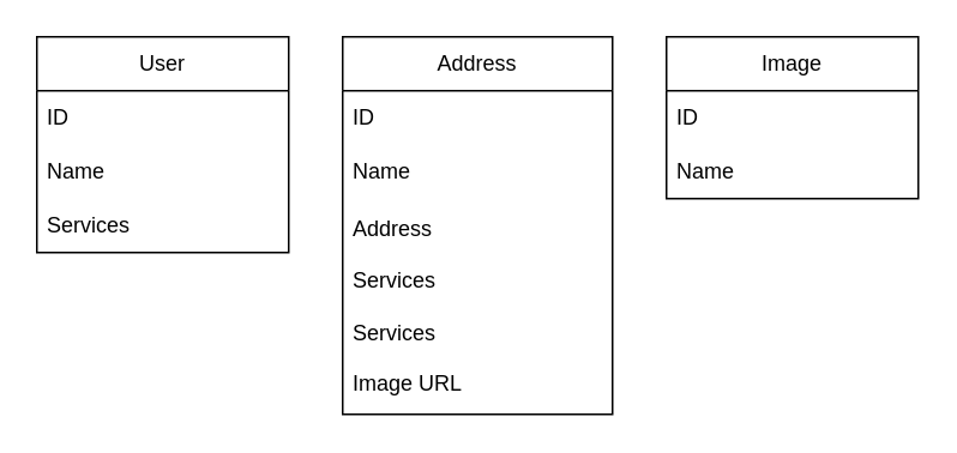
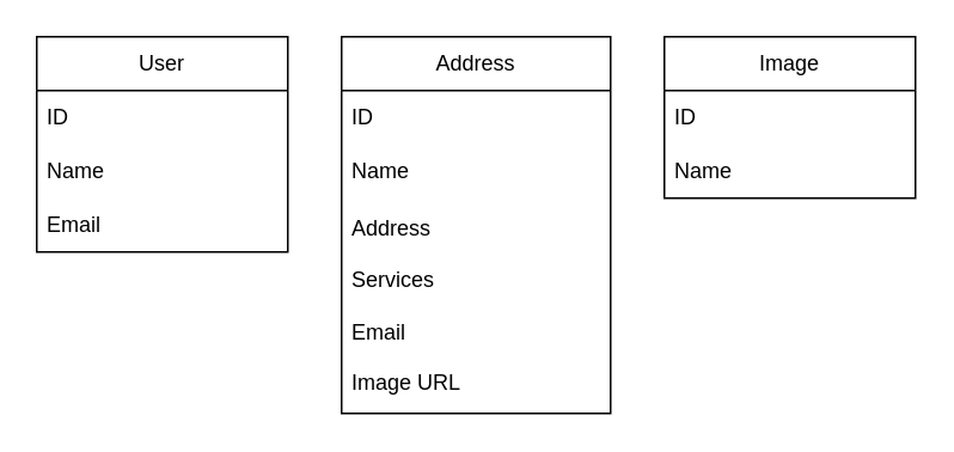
  <mxCell id="0" />
  <mxCell id="1" parent="0" />
  <mxCell id="2" value="&lt;font style=&quot;vertical-align: inherit;&quot;&gt;&lt;font style=&quot;vertical-align: inherit;&quot;&gt;User&lt;/font&gt;&lt;/font&gt;" style="swimlane;fontStyle=0;childLayout=stackLayout;horizontal=1;startSize=30;horizontalStack=0;resizeParent=1;resizeParentMax=0;resizeLast=0;collapsible=1;marginBottom=0;whiteSpace=wrap;html=1;" vertex="1" parent="1"><mxGeometry x="20" y="20" width="140" height="120" as="geometry" /></mxCell>
  <mxCell id="3" value="ID" style="text;strokeColor=none;fillColor=none;align=left;verticalAlign=middle;spacingLeft=4;spacingRight=4;overflow=hidden;points=[[0,0.5],[1,0.5]];portConstraint=eastwest;rotatable=0;whiteSpace=wrap;html=1;" vertex="1" parent="2"><mxGeometry y="30" width="140" height="30" as="geometry" /></mxCell>
  <mxCell id="4" value="Name" style="text;strokeColor=none;fillColor=none;align=left;verticalAlign=middle;spacingLeft=4;spacingRight=4;overflow=hidden;points=[[0,0.5],[1,0.5]];portConstraint=eastwest;rotatable=0;whiteSpace=wrap;html=1;" vertex="1" parent="2"><mxGeometry y="60" width="140" height="30" as="geometry" /></mxCell>
- <mxCell id="5" value="Services" style="text;strokeColor=none;fillColor=none;align=left;verticalAlign=middle;spacingLeft=4;spacingRight=4;overflow=hidden;points=[[0,0.5],[1,0.5]];portConstraint=eastwest;rotatable=0;whiteSpace=wrap;html=1;" vertex="1" parent="2"><mxGeometry y="90" width="140" height="30" as="geometry" /></mxCell>
+ <mxCell id="5" value="Email" style="text;strokeColor=none;fillColor=none;align=left;verticalAlign=middle;spacingLeft=4;spacingRight=4;overflow=hidden;points=[[0,0.5],[1,0.5]];portConstraint=eastwest;rotatable=0;whiteSpace=wrap;html=1;" vertex="1" parent="2"><mxGeometry y="90" width="140" height="30" as="geometry" /></mxCell>
  <mxCell id="6" value="&lt;font style=&quot;vertical-align: inherit;&quot;&gt;&lt;font style=&quot;vertical-align: inherit;&quot;&gt;Address&lt;/font&gt;&lt;/font&gt;" style="swimlane;fontStyle=0;childLayout=stackLayout;horizontal=1;startSize=30;horizontalStack=0;resizeParent=1;resizeParentMax=0;resizeLast=0;collapsible=1;marginBottom=0;whiteSpace=wrap;html=1;" vertex="1" parent="1"><mxGeometry x="190" y="20" width="150" height="210" as="geometry" /></mxCell>
  <mxCell id="7" value="ID" style="text;strokeColor=none;fillColor=none;align=left;verticalAlign=middle;spacingLeft=4;spacingRight=4;overflow=hidden;points=[[0,0.5],[1,0.5]];portConstraint=eastwest;rotatable=0;whiteSpace=wrap;html=1;" vertex="1" parent="6"><mxGeometry y="30" width="150" height="30" as="geometry" /></mxCell>
  <mxCell id="8" value="Name" style="text;strokeColor=none;fillColor=none;align=left;verticalAlign=middle;spacingLeft=4;spacingRight=4;overflow=hidden;points=[[0,0.5],[1,0.5]];portConstraint=eastwest;rotatable=0;whiteSpace=wrap;html=1;" vertex="1" parent="6"><mxGeometry y="60" width="150" height="30" as="geometry" /></mxCell>
- <mxCell id="9" value="Address&lt;br&gt;&lt;br&gt;Services&lt;br&gt;&lt;br&gt;Services&lt;br&gt;&lt;br&gt;Image URL" style="text;strokeColor=none;fillColor=none;align=left;verticalAlign=middle;spacingLeft=4;spacingRight=4;overflow=hidden;points=[[0,0.5],[1,0.5]];portConstraint=eastwest;rotatable=0;whiteSpace=wrap;html=1;" vertex="1" parent="6"><mxGeometry y="90" width="150" height="120" as="geometry" /></mxCell>
+ <mxCell id="9" value="Address&lt;br&gt;&lt;br&gt;Services&lt;br&gt;&lt;br&gt;Email&lt;br&gt;&lt;br&gt;Image URL" style="text;strokeColor=none;fillColor=none;align=left;verticalAlign=middle;spacingLeft=4;spacingRight=4;overflow=hidden;points=[[0,0.5],[1,0.5]];portConstraint=eastwest;rotatable=0;whiteSpace=wrap;html=1;" vertex="1" parent="6"><mxGeometry y="90" width="150" height="120" as="geometry" /></mxCell>
  <mxCell id="10" value="&lt;font style=&quot;vertical-align: inherit;&quot;&gt;&lt;font style=&quot;vertical-align: inherit;&quot;&gt;Image&lt;/font&gt;&lt;/font&gt;" style="swimlane;fontStyle=0;childLayout=stackLayout;horizontal=1;startSize=30;horizontalStack=0;resizeParent=1;resizeParentMax=0;resizeLast=0;collapsible=1;marginBottom=0;whiteSpace=wrap;html=1;" vertex="1" parent="1"><mxGeometry x="370" y="20" width="140" height="90" as="geometry" /></mxCell>
  <mxCell id="11" value="ID" style="text;strokeColor=none;fillColor=none;align=left;verticalAlign=middle;spacingLeft=4;spacingRight=4;overflow=hidden;points=[[0,0.5],[1,0.5]];portConstraint=eastwest;rotatable=0;whiteSpace=wrap;html=1;" vertex="1" parent="10"><mxGeometry y="30" width="140" height="30" as="geometry" /></mxCell>
  <mxCell id="12" value="Name" style="text;strokeColor=none;fillColor=none;align=left;verticalAlign=middle;spacingLeft=4;spacingRight=4;overflow=hidden;points=[[0,0.5],[1,0.5]];portConstraint=eastwest;rotatable=0;whiteSpace=wrap;html=1;" vertex="1" parent="10"><mxGeometry y="60" width="140" height="30" as="geometry" /></mxCell>
